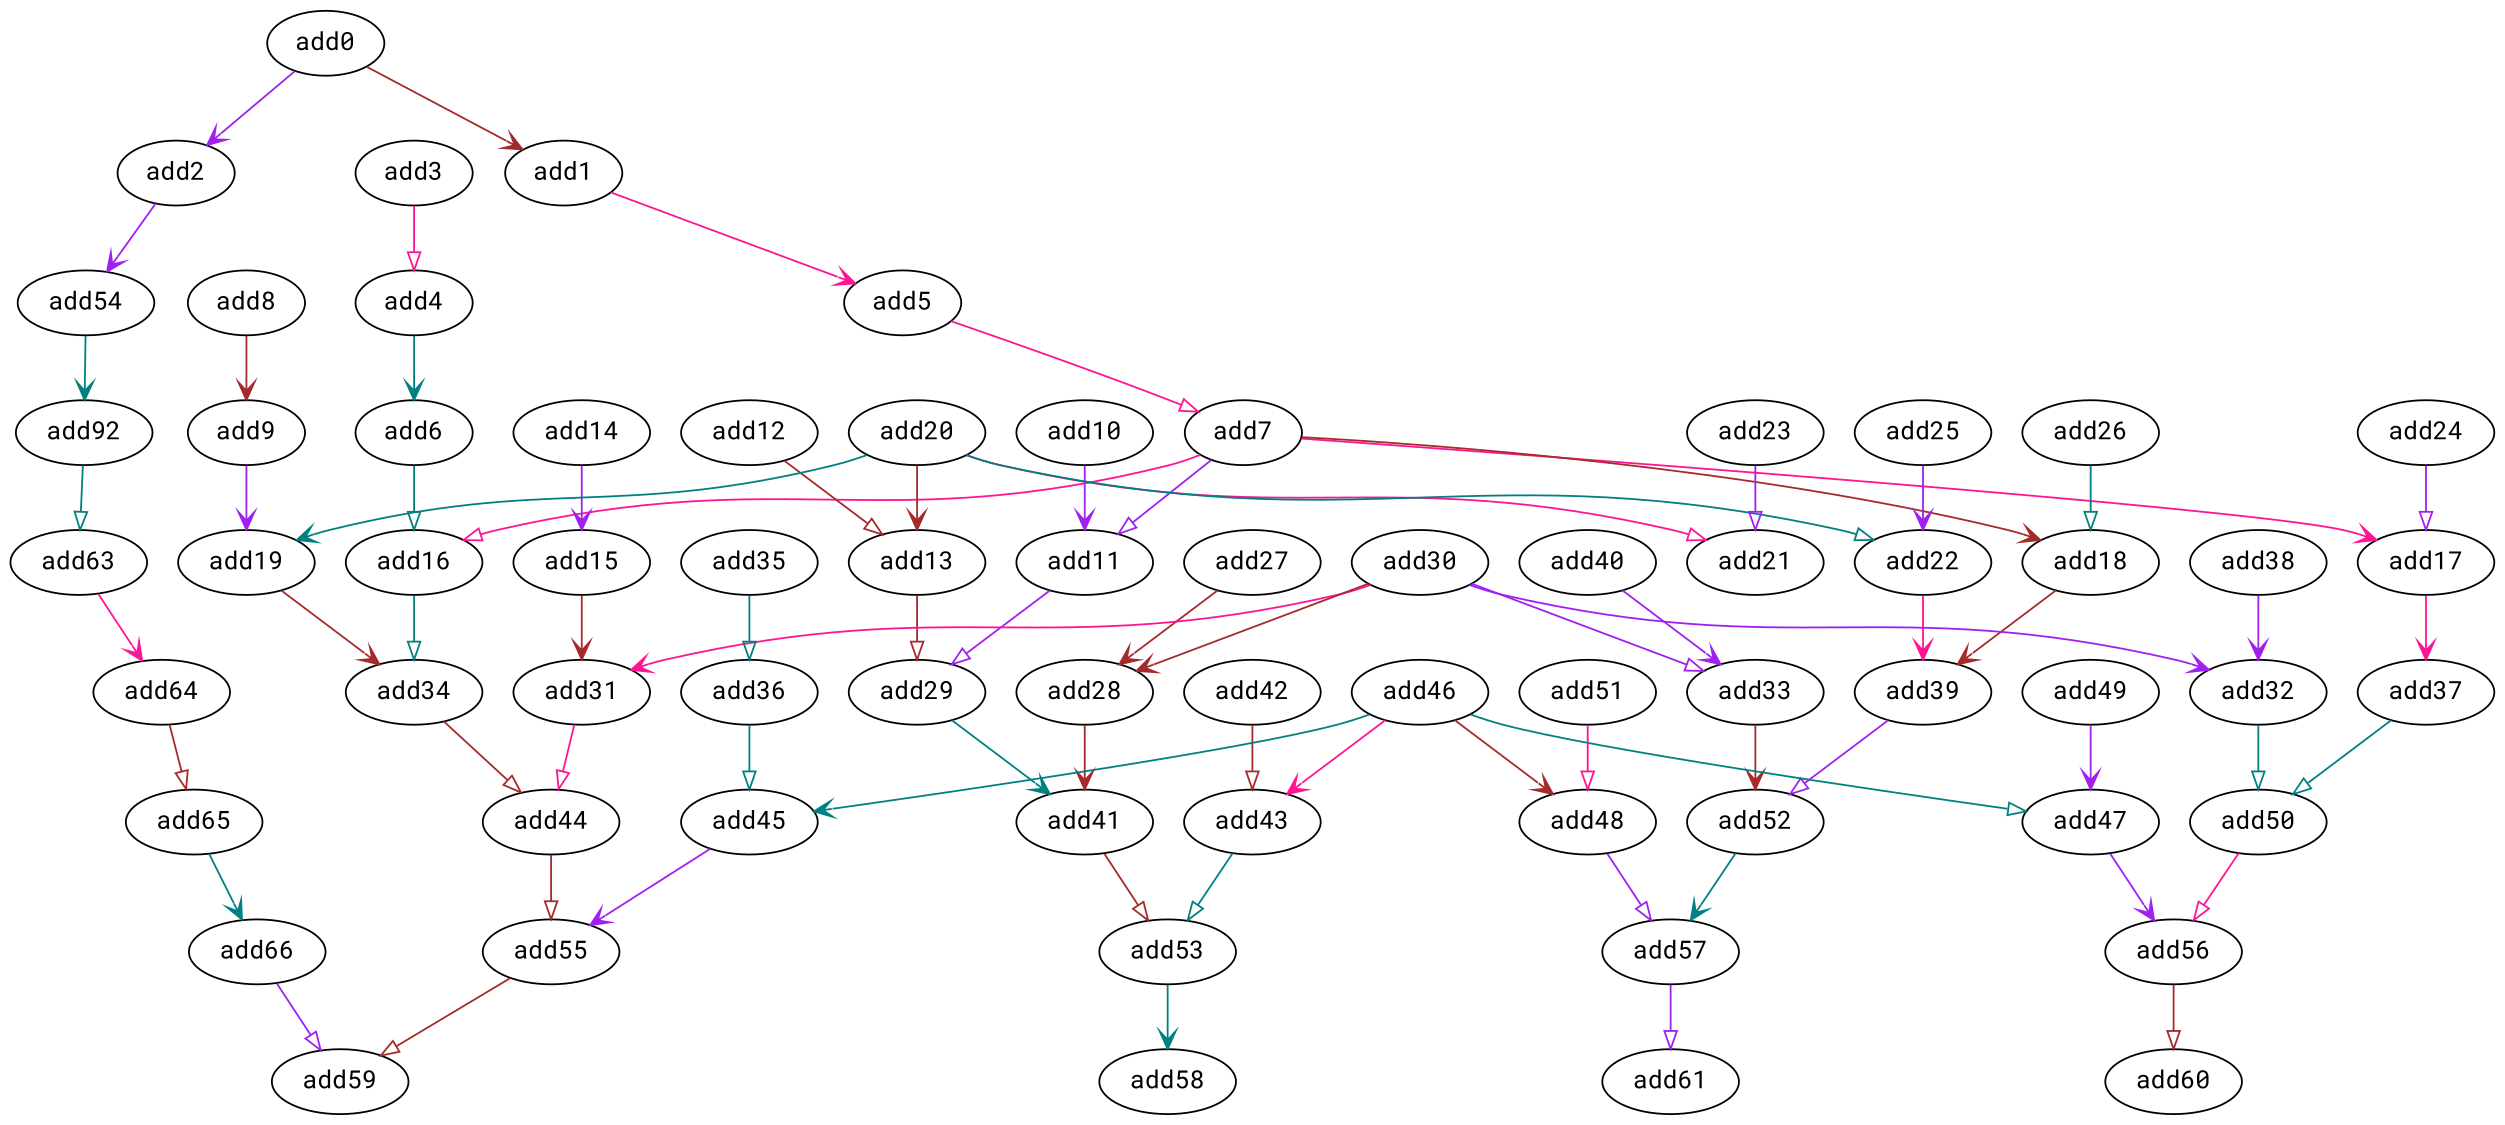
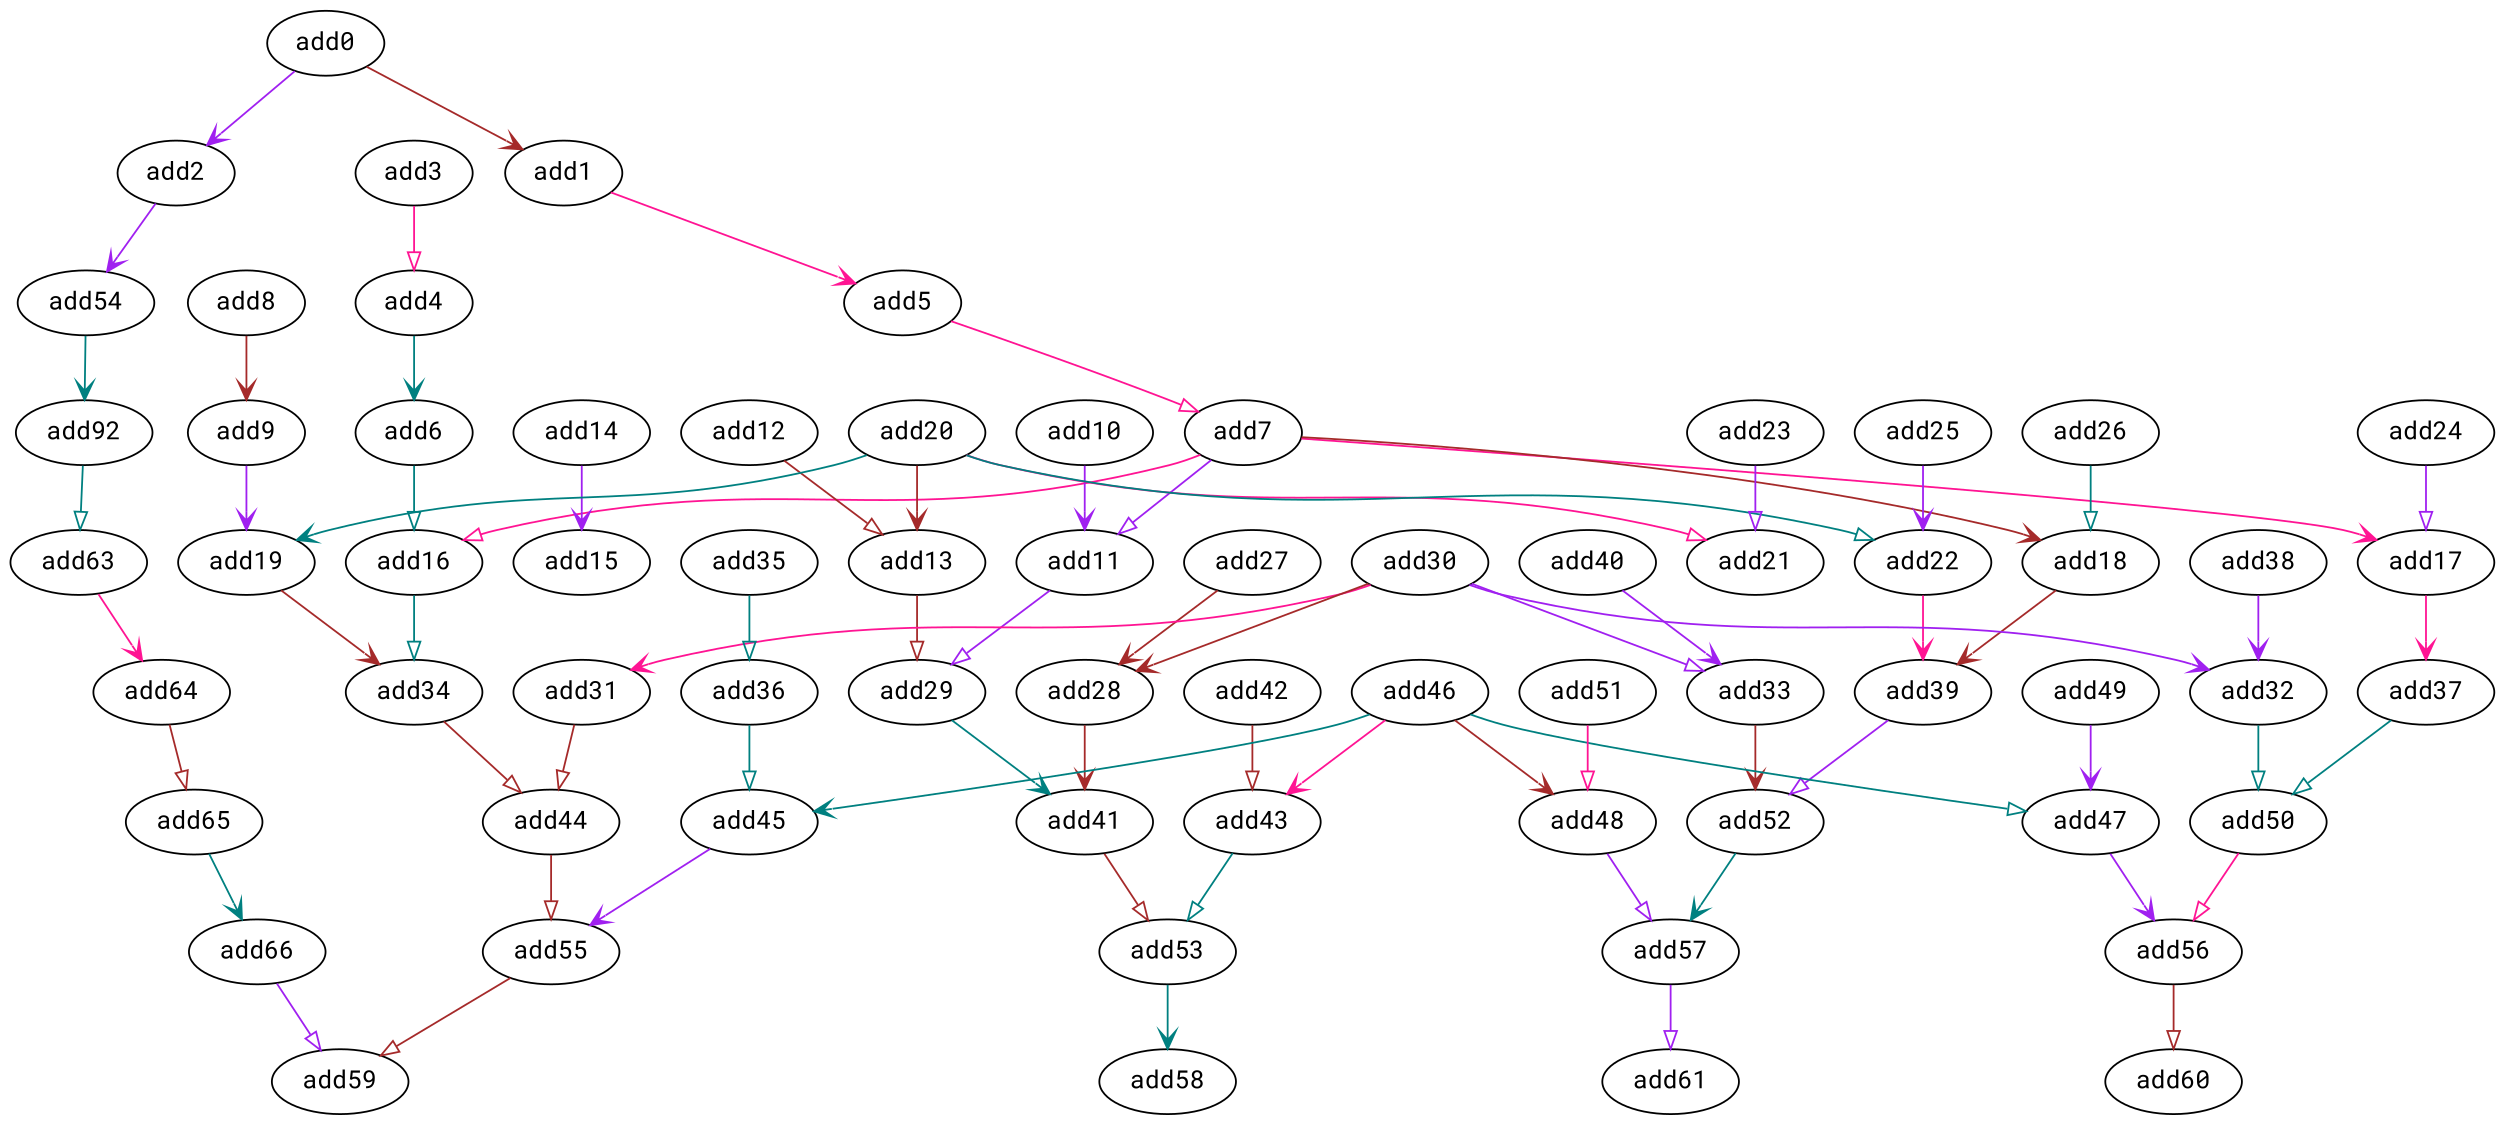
  digraph {
    fontname="Roboto Mono"
    node [fontname="Roboto Mono" opcode=add]
    edge [arrowhead=vee color=brown fontname="Roboto Mono"]
    add0
    add1
    add2
    add5
    add54
    add7
    n7 [label=add92]
    add16
    add11
    add17
    add18
    add63
    add3
    add4
    add6
    add34
    add29
    add37
    add39
    add44
    add41
    add50
    add52
    add8
    add9
    add19
    add10
    add53
    add12
    add13
    add14
    add15
    add31
    add55
    add56
    add57
    add20
    add21
    add22
    add23
    add24
    add25
    add26
    add27
    add28
    add58
    add30
    add32
    add33
    add59
    add60
    add61
    add35
    add36
    add45
    add38
    add40
    add42
    add43
    add46
    add47
    add48
    add49
    add51
    add64
    add65
    add66
    add0 -> add1
    add0 -> add2 [color=purple]
    add1 -> add5 [color=deeppink]
    add2 -> add54 [color=purple]
    add5 -> add7 [arrowhead=onormal color=deeppink]
    add54 -> n7 [color=teal]
    add7 -> add16 [arrowhead=onormal color=deeppink]
    add7 -> add11 [arrowhead=onormal color=purple]
    add7 -> add17 [color=deeppink]
    add7 -> add18
    n7 -> add63 [arrowhead=onormal color=teal]
    add16 -> add34 [arrowhead=onormal color=teal]
    add11 -> add29 [arrowhead=onormal color=purple]
    add17 -> add37 [color=deeppink]
    add18 -> add39
    add63 -> add64 [color=deeppink]
    add3 -> add4 [arrowhead=onormal color=deeppink]
    add4 -> add6 [color=teal]
    add6 -> add16 [arrowhead=onormal color=teal]
    add34 -> add44 [arrowhead=onormal]
    add29 -> add41 [color=teal]
    add37 -> add50 [arrowhead=onormal color=teal]
    add39 -> add52 [arrowhead=onormal color=purple]
    add44 -> add55 [arrowhead=onormal]
    add41 -> add53 [arrowhead=onormal]
    add50 -> add56 [arrowhead=onormal color=deeppink]
    add52 -> add57 [color=teal]
    add8 -> add9
    add9 -> add19 [color=purple]
    add19 -> add34
    add10 -> add11 [color=purple]
    add53 -> add58 [color=teal]
    add12 -> add13 [arrowhead=onormal]
    add13 -> add29 [arrowhead=onormal]
    add14 -> add15 [color=purple]
-   add15 -> add31
-   add31 -> add44 [arrowhead=onormal color=deeppink]
+   add31 -> add44 [arrowhead=onormal]
    add55 -> add59 [arrowhead=onormal]
    add56 -> add60 [arrowhead=onormal]
    add57 -> add61 [arrowhead=onormal color=purple]
    add20 -> add19 [color=teal]
    add20 -> add13
    add20 -> add21 [arrowhead=onormal color=deeppink]
    add20 -> add22 [arrowhead=onormal color=teal]
    add22 -> add39 [color=deeppink]
    add23 -> add21 [arrowhead=onormal color=purple]
    add24 -> add17 [arrowhead=onormal color=purple]
    add25 -> add22 [color=purple]
    add26 -> add18 [arrowhead=onormal color=teal]
    add27 -> add28
    add28 -> add41
    add30 -> add31 [color=deeppink]
    add30 -> add28
    add30 -> add32 [color=purple]
    add30 -> add33 [arrowhead=onormal color=purple]
    add32 -> add50 [arrowhead=onormal color=teal]
    add33 -> add52
    add35 -> add36 [arrowhead=onormal color=teal]
    add36 -> add45 [arrowhead=onormal color=teal]
    add45 -> add55 [color=purple]
    add38 -> add32 [color=purple]
    add40 -> add33 [color=purple]
    add42 -> add43 [arrowhead=onormal]
    add43 -> add53 [arrowhead=onormal color=teal]
    add46 -> add45 [color=teal]
    add46 -> add43 [color=deeppink]
    add46 -> add47 [arrowhead=onormal color=teal]
    add46 -> add48
    add47 -> add56 [color=purple]
    add48 -> add57 [arrowhead=onormal color=purple]
    add49 -> add47 [color=purple]
    add51 -> add48 [arrowhead=onormal color=deeppink]
    add64 -> add65 [arrowhead=onormal]
    add65 -> add66 [color=teal]
    add66 -> add59 [arrowhead=onormal color=purple]
  }
